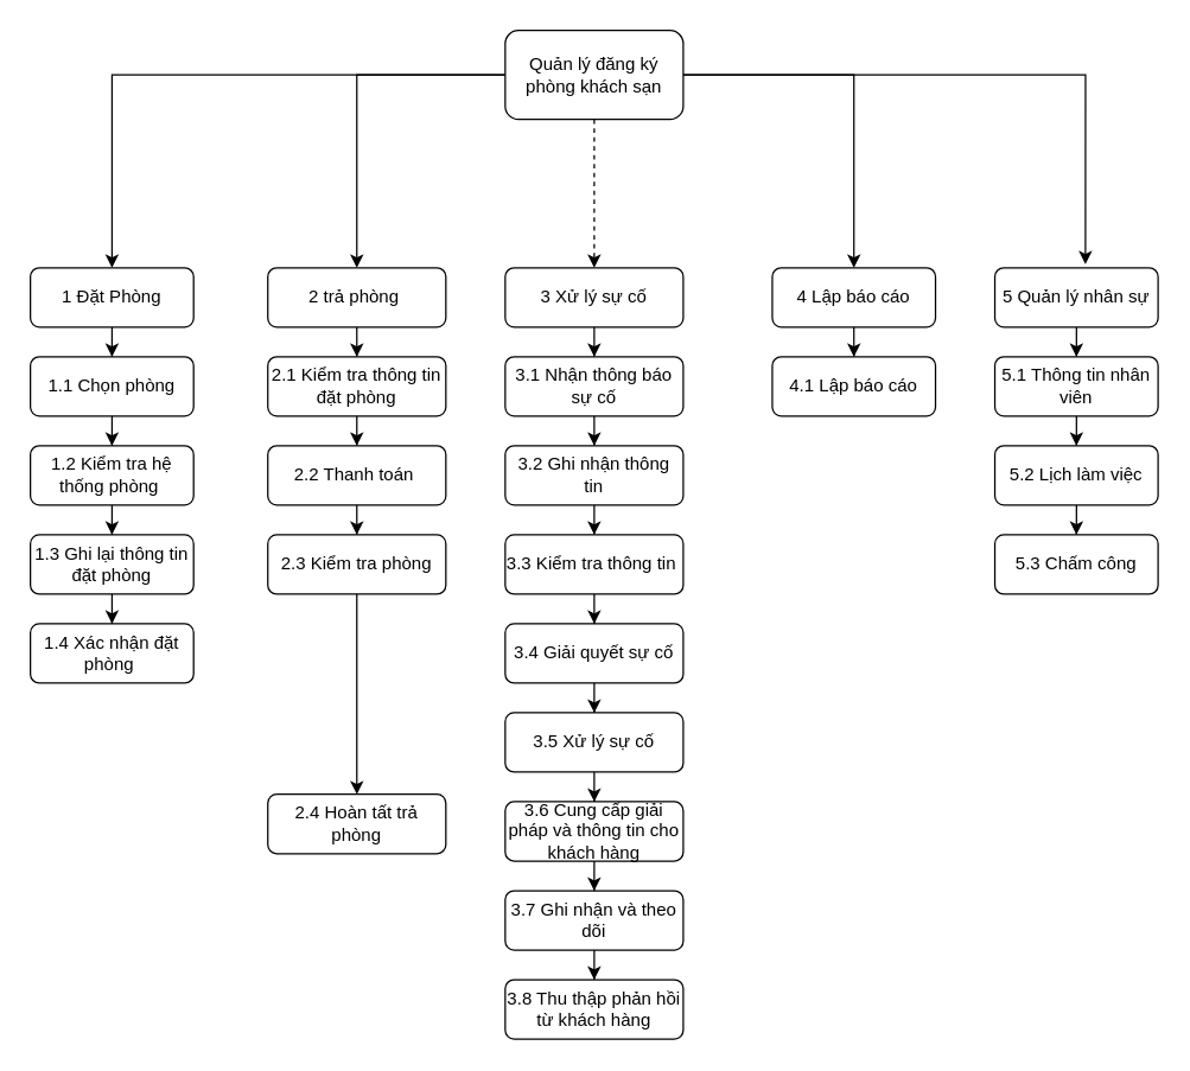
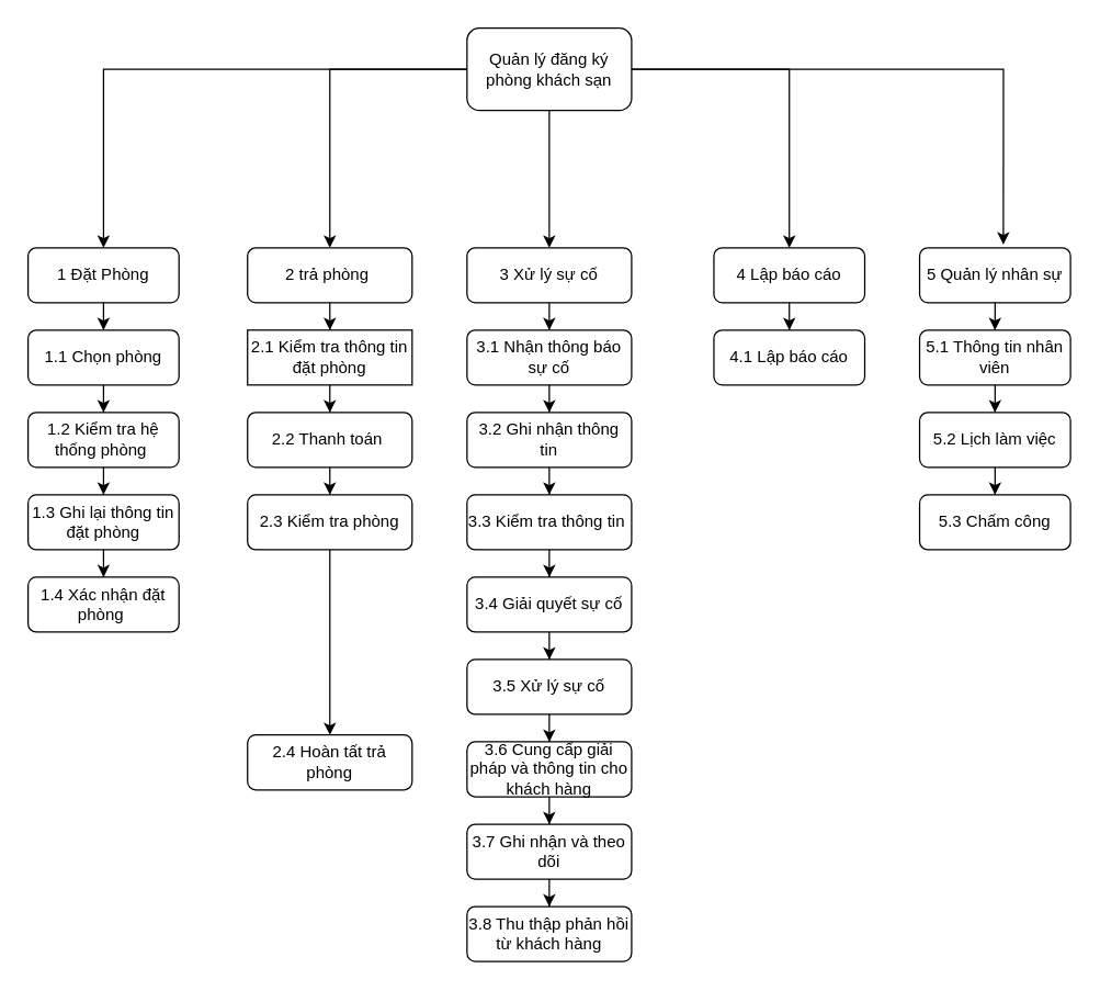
  <mxCell id="0" />
  <mxCell id="1" parent="0" />
  <mxCell id="2" style="edgeStyle=orthogonalEdgeStyle;rounded=0;orthogonalLoop=1;jettySize=auto;html=1;entryX=0.5;entryY=0;entryDx=0;entryDy=0;" edge="1" parent="1" source="6" target="8"><mxGeometry relative="1" as="geometry" /></mxCell>
  <mxCell id="3" style="edgeStyle=orthogonalEdgeStyle;rounded=0;orthogonalLoop=1;jettySize=auto;html=1;entryX=0.5;entryY=0;entryDx=0;entryDy=0;" edge="1" parent="1" source="6" target="17"><mxGeometry relative="1" as="geometry" /></mxCell>
- <mxCell id="4" style="edgeStyle=orthogonalEdgeStyle;rounded=0;orthogonalLoop=1;jettySize=auto;html=1;entryX=0.5;entryY=0;entryDx=0;entryDy=0;dashed=1;" edge="1" parent="1" source="6" target="26"><mxGeometry relative="1" as="geometry" /></mxCell>
+ <mxCell id="4" style="edgeStyle=orthogonalEdgeStyle;rounded=0;orthogonalLoop=1;jettySize=auto;html=1;entryX=0.5;entryY=0;entryDx=0;entryDy=0;" edge="1" parent="1" source="6" target="26"><mxGeometry relative="1" as="geometry" /></mxCell>
  <mxCell id="5" style="edgeStyle=orthogonalEdgeStyle;rounded=0;orthogonalLoop=1;jettySize=auto;html=1;entryX=0.5;entryY=0;entryDx=0;entryDy=0;" edge="1" parent="1" source="6" target="43"><mxGeometry relative="1" as="geometry" /></mxCell>
  <mxCell id="6" value="Quản lý đăng ký phòng khách sạn" style="rounded=1;whiteSpace=wrap;html=1;" vertex="1" parent="1"><mxGeometry x="340" width="120" height="60" as="geometry" y="20" /></mxCell>
  <mxCell id="7" style="edgeStyle=orthogonalEdgeStyle;rounded=0;orthogonalLoop=1;jettySize=auto;html=1;" edge="1" parent="1" source="8" target="14"><mxGeometry relative="1" as="geometry" /></mxCell>
  <mxCell id="8" value="1 Đặt Phòng" style="rounded=1;whiteSpace=wrap;html=1;" vertex="1" parent="1"><mxGeometry x="20" y="180" width="110" height="40" as="geometry" /></mxCell>
  <mxCell id="9" style="edgeStyle=orthogonalEdgeStyle;rounded=0;orthogonalLoop=1;jettySize=auto;html=1;entryX=0.5;entryY=0;entryDx=0;entryDy=0;" edge="1" parent="1" source="10" target="15"><mxGeometry relative="1" as="geometry" /></mxCell>
  <mxCell id="10" value="1.3 Ghi lại thông tin đặt phòng" style="rounded=1;whiteSpace=wrap;html=1;" vertex="1" parent="1"><mxGeometry x="20" y="360" width="110" height="40" as="geometry" /></mxCell>
  <mxCell id="11" style="edgeStyle=orthogonalEdgeStyle;rounded=0;orthogonalLoop=1;jettySize=auto;html=1;entryX=0.5;entryY=0;entryDx=0;entryDy=0;" edge="1" parent="1" source="12" target="10"><mxGeometry relative="1" as="geometry" /></mxCell>
  <mxCell id="12" value="1.2 Kiểm tra hệ thống phòng&amp;nbsp;" style="rounded=1;whiteSpace=wrap;html=1;" vertex="1" parent="1"><mxGeometry x="20" y="300" width="110" height="40" as="geometry" /></mxCell>
  <mxCell id="13" style="edgeStyle=orthogonalEdgeStyle;rounded=0;orthogonalLoop=1;jettySize=auto;html=1;entryX=0.5;entryY=0;entryDx=0;entryDy=0;" edge="1" parent="1" source="14" target="12"><mxGeometry relative="1" as="geometry" /></mxCell>
  <mxCell id="14" value="1.1 Chọn phòng" style="rounded=1;whiteSpace=wrap;html=1;" vertex="1" parent="1"><mxGeometry x="20" y="240" width="110" height="40" as="geometry" /></mxCell>
  <mxCell id="15" value="1.4 Xác nhận đặt phòng&amp;nbsp;" style="rounded=1;whiteSpace=wrap;html=1;" vertex="1" parent="1"><mxGeometry x="20" y="420" width="110" height="40" as="geometry" /></mxCell>
  <mxCell id="16" style="edgeStyle=orthogonalEdgeStyle;rounded=0;orthogonalLoop=1;jettySize=auto;html=1;entryX=0.5;entryY=0;entryDx=0;entryDy=0;" edge="1" parent="1" source="17" target="19"><mxGeometry relative="1" as="geometry" /></mxCell>
  <mxCell id="17" value="2 trả phòng&amp;nbsp;" style="rounded=1;whiteSpace=wrap;html=1;" vertex="1" parent="1"><mxGeometry x="180" y="180" width="120" height="40" as="geometry" /></mxCell>
  <mxCell id="18" style="edgeStyle=orthogonalEdgeStyle;rounded=0;orthogonalLoop=1;jettySize=auto;html=1;entryX=0.5;entryY=0;entryDx=0;entryDy=0;" edge="1" parent="1" source="19" target="21"><mxGeometry relative="1" as="geometry" /></mxCell>
- <mxCell id="19" value="2.1 Kiểm tra thông tin đặt phòng" style="rounded=1;whiteSpace=wrap;html=1;" vertex="1" parent="1"><mxGeometry x="180" y="240" width="120" height="40" as="geometry" /></mxCell>
+ <mxCell id="19" value="2.1 Kiểm tra thông tin đặt phòng" style="whiteSpace=wrap;html=1;rounded=0;" vertex="1" parent="1"><mxGeometry x="180" y="240" width="120" height="40" as="geometry" /></mxCell>
  <mxCell id="20" style="edgeStyle=orthogonalEdgeStyle;rounded=0;orthogonalLoop=1;jettySize=auto;html=1;entryX=0.5;entryY=0;entryDx=0;entryDy=0;" edge="1" parent="1" source="21" target="23"><mxGeometry relative="1" as="geometry" /></mxCell>
  <mxCell id="21" value="2.2 Thanh toán&amp;nbsp;" style="rounded=1;whiteSpace=wrap;html=1;" vertex="1" parent="1"><mxGeometry x="180" y="300" width="120" height="40" as="geometry" /></mxCell>
  <mxCell id="22" style="edgeStyle=orthogonalEdgeStyle;rounded=0;orthogonalLoop=1;jettySize=auto;html=1;entryX=0.5;entryY=0;entryDx=0;entryDy=0;" edge="1" parent="1" source="23" target="24"><mxGeometry relative="1" as="geometry" /></mxCell>
  <mxCell id="23" value="2.3 Kiểm tra phòng" style="rounded=1;whiteSpace=wrap;html=1;" vertex="1" parent="1"><mxGeometry x="180" y="360" width="120" height="40" as="geometry" /></mxCell>
  <mxCell id="24" value="2.4 Hoàn tất trả phòng" style="rounded=1;whiteSpace=wrap;html=1;" vertex="1" parent="1"><mxGeometry x="180" y="535" width="120" height="40" as="geometry" /></mxCell>
  <mxCell id="25" style="edgeStyle=orthogonalEdgeStyle;rounded=0;orthogonalLoop=1;jettySize=auto;html=1;" edge="1" parent="1" source="26" target="28"><mxGeometry relative="1" as="geometry" /></mxCell>
  <mxCell id="26" value="3 Xử lý sự cố" style="rounded=1;whiteSpace=wrap;html=1;" vertex="1" parent="1"><mxGeometry x="340" y="180" width="120" height="40" as="geometry" /></mxCell>
  <mxCell id="27" style="edgeStyle=orthogonalEdgeStyle;rounded=0;orthogonalLoop=1;jettySize=auto;html=1;entryX=0.5;entryY=0;entryDx=0;entryDy=0;" edge="1" parent="1" source="28" target="30"><mxGeometry relative="1" as="geometry" /></mxCell>
  <mxCell id="28" value="3.1 Nhận thông báo sự cố" style="rounded=1;whiteSpace=wrap;html=1;" vertex="1" parent="1"><mxGeometry x="340" y="240" width="120" height="40" as="geometry" /></mxCell>
  <mxCell id="29" style="edgeStyle=orthogonalEdgeStyle;rounded=0;orthogonalLoop=1;jettySize=auto;html=1;entryX=0.5;entryY=0;entryDx=0;entryDy=0;" edge="1" parent="1" source="30" target="32"><mxGeometry relative="1" as="geometry" /></mxCell>
  <mxCell id="30" value="3.2 Ghi nhận thông tin" style="rounded=1;whiteSpace=wrap;html=1;" vertex="1" parent="1"><mxGeometry x="340" y="300" width="120" height="40" as="geometry" /></mxCell>
  <mxCell id="31" style="edgeStyle=orthogonalEdgeStyle;rounded=0;orthogonalLoop=1;jettySize=auto;html=1;entryX=0.5;entryY=0;entryDx=0;entryDy=0;" edge="1" parent="1" source="32" target="34"><mxGeometry relative="1" as="geometry" /></mxCell>
  <mxCell id="32" value="3.3 Kiểm tra thông tin&amp;nbsp;" style="rounded=1;whiteSpace=wrap;html=1;" vertex="1" parent="1"><mxGeometry x="340" y="360" width="120" height="40" as="geometry" /></mxCell>
  <mxCell id="33" style="edgeStyle=orthogonalEdgeStyle;rounded=0;orthogonalLoop=1;jettySize=auto;html=1;entryX=0.5;entryY=0;entryDx=0;entryDy=0;" edge="1" parent="1" source="34" target="36"><mxGeometry relative="1" as="geometry" /></mxCell>
  <mxCell id="34" value="3.4 Giải quyết sự cố" style="rounded=1;whiteSpace=wrap;html=1;" vertex="1" parent="1"><mxGeometry x="340" y="420" width="120" height="40" as="geometry" /></mxCell>
  <mxCell id="35" style="edgeStyle=orthogonalEdgeStyle;rounded=0;orthogonalLoop=1;jettySize=auto;html=1;entryX=0.5;entryY=0;entryDx=0;entryDy=0;" edge="1" parent="1" source="36" target="38"><mxGeometry relative="1" as="geometry" /></mxCell>
  <mxCell id="36" value="3.5 Xử lý sự cố" style="rounded=1;whiteSpace=wrap;html=1;" vertex="1" parent="1"><mxGeometry x="340" y="480" width="120" height="40" as="geometry" /></mxCell>
  <mxCell id="37" style="edgeStyle=orthogonalEdgeStyle;rounded=0;orthogonalLoop=1;jettySize=auto;html=1;entryX=0.5;entryY=0;entryDx=0;entryDy=0;" edge="1" parent="1" source="38" target="40"><mxGeometry relative="1" as="geometry" /></mxCell>
  <mxCell id="38" value="3.6 Cung cấp giải pháp và thông tin cho khách hàng" style="rounded=1;whiteSpace=wrap;html=1;" vertex="1" parent="1"><mxGeometry x="340" y="540" width="120" height="40" as="geometry" /></mxCell>
  <mxCell id="39" style="edgeStyle=orthogonalEdgeStyle;rounded=0;orthogonalLoop=1;jettySize=auto;html=1;entryX=0.5;entryY=0;entryDx=0;entryDy=0;" edge="1" parent="1" source="40" target="41"><mxGeometry relative="1" as="geometry" /></mxCell>
  <mxCell id="40" value="3.7 Ghi nhận và theo dõi" style="rounded=1;whiteSpace=wrap;html=1;" vertex="1" parent="1"><mxGeometry x="340" y="600" width="120" height="40" as="geometry" /></mxCell>
  <mxCell id="41" value="3.8 Thu thập phản hồi từ khách hàng" style="rounded=1;whiteSpace=wrap;html=1;" vertex="1" parent="1"><mxGeometry x="340" y="660" width="120" height="40" as="geometry" /></mxCell>
  <mxCell id="42" style="edgeStyle=orthogonalEdgeStyle;rounded=0;orthogonalLoop=1;jettySize=auto;html=1;entryX=0.5;entryY=0;entryDx=0;entryDy=0;" edge="1" parent="1" source="43" target="44"><mxGeometry relative="1" as="geometry" /></mxCell>
  <mxCell id="43" value="4 Lập báo cáo" style="rounded=1;whiteSpace=wrap;html=1;" vertex="1" parent="1"><mxGeometry x="520" y="180" width="110" height="40" as="geometry" /></mxCell>
  <mxCell id="44" value="4.1 Lập báo cáo" style="rounded=1;whiteSpace=wrap;html=1;" vertex="1" parent="1"><mxGeometry x="520" y="240" width="110" height="40" as="geometry" /></mxCell>
  <mxCell id="45" style="edgeStyle=orthogonalEdgeStyle;rounded=0;orthogonalLoop=1;jettySize=auto;html=1;entryX=0.5;entryY=0;entryDx=0;entryDy=0;" edge="1" parent="1" source="46" target="48"><mxGeometry relative="1" as="geometry" /></mxCell>
  <mxCell id="46" value="5 Quản lý nhân sự" style="rounded=1;whiteSpace=wrap;html=1;" vertex="1" parent="1"><mxGeometry x="670" y="180" width="110" height="40" as="geometry" /></mxCell>
  <mxCell id="47" style="edgeStyle=orthogonalEdgeStyle;rounded=0;orthogonalLoop=1;jettySize=auto;html=1;entryX=0.5;entryY=0;entryDx=0;entryDy=0;" edge="1" parent="1" source="48" target="50"><mxGeometry relative="1" as="geometry" /></mxCell>
  <mxCell id="48" value="5.1 Thông tin nhân viên" style="rounded=1;whiteSpace=wrap;html=1;" vertex="1" parent="1"><mxGeometry x="670" y="240" width="110" height="40" as="geometry" /></mxCell>
  <mxCell id="49" style="edgeStyle=orthogonalEdgeStyle;rounded=0;orthogonalLoop=1;jettySize=auto;html=1;" edge="1" parent="1" source="50" target="51"><mxGeometry relative="1" as="geometry" /></mxCell>
  <mxCell id="50" value="5.2 Lịch làm việc" style="rounded=1;whiteSpace=wrap;html=1;" vertex="1" parent="1"><mxGeometry x="670" y="300" width="110" height="40" as="geometry" /></mxCell>
  <mxCell id="51" value="5.3 Chấm công" style="rounded=1;whiteSpace=wrap;html=1;" vertex="1" parent="1"><mxGeometry x="670" y="360" width="110" height="40" as="geometry" /></mxCell>
  <mxCell id="52" style="edgeStyle=orthogonalEdgeStyle;rounded=0;orthogonalLoop=1;jettySize=auto;html=1;entryX=0.555;entryY=-0.058;entryDx=0;entryDy=0;entryPerimeter=0;" edge="1" parent="1" source="6" target="46"><mxGeometry relative="1" as="geometry" /></mxCell>
